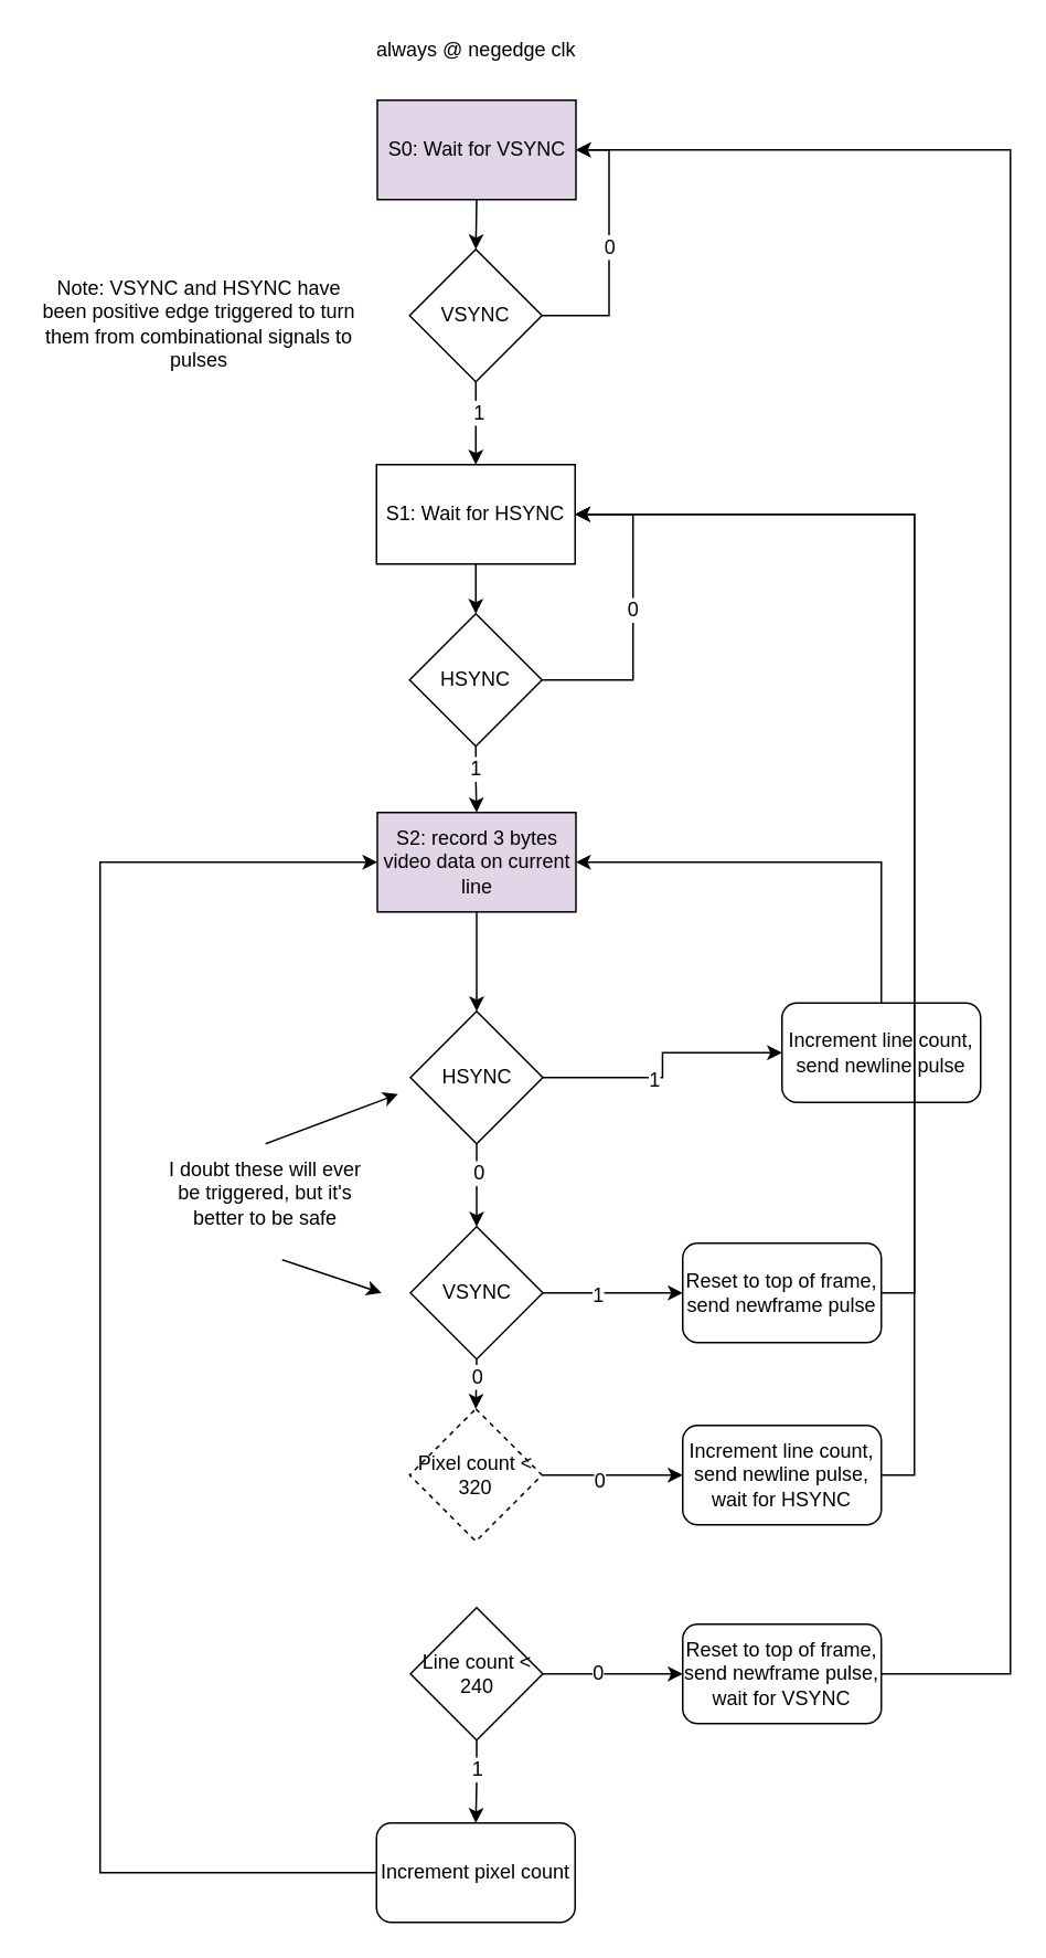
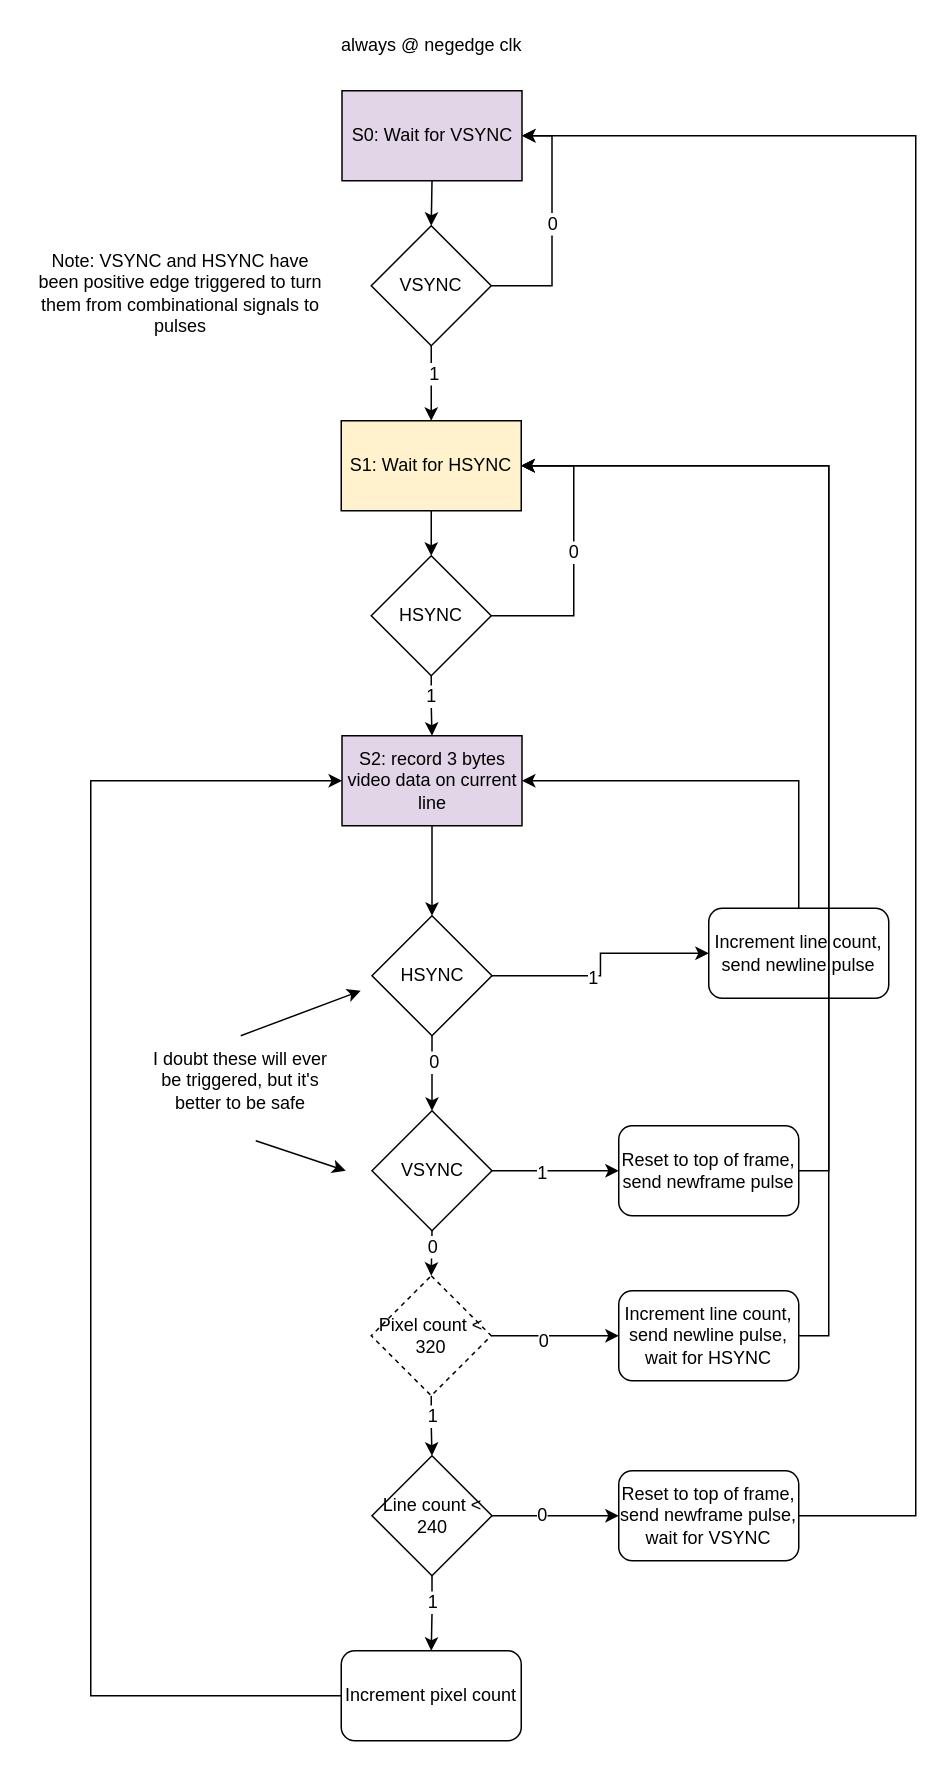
  <mxCell id="0" />
  <mxCell id="1" parent="0" />
  <mxCell id="2" style="edgeStyle=orthogonalEdgeStyle;rounded=0;orthogonalLoop=1;jettySize=auto;html=1;exitX=0.5;exitY=1;exitDx=0;exitDy=0;entryX=0.5;entryY=0;entryDx=0;entryDy=0;" edge="1" parent="1" source="3" target="13"><mxGeometry relative="1" as="geometry" /></mxCell>
  <mxCell id="3" value="S0: Wait for VSYNC" style="rounded=0;whiteSpace=wrap;html=1;fillColor=#e1d5e7;" vertex="1" parent="1"><mxGeometry x="227.5" y="60" width="120" height="60" as="geometry" /></mxCell>
  <mxCell id="4" style="edgeStyle=orthogonalEdgeStyle;rounded=0;orthogonalLoop=1;jettySize=auto;html=1;exitX=0.5;exitY=1;exitDx=0;exitDy=0;entryX=0.5;entryY=0;entryDx=0;entryDy=0;" edge="1" parent="1" source="5" target="18"><mxGeometry relative="1" as="geometry" /></mxCell>
- <mxCell id="5" value="S1: Wait for HSYNC" style="rounded=0;whiteSpace=wrap;html=1;" vertex="1" parent="1"><mxGeometry x="227" y="280" width="120" height="60" as="geometry" /></mxCell>
+ <mxCell id="5" value="S1: Wait for HSYNC" style="rounded=0;whiteSpace=wrap;html=1;fillColor=#fff2cc;" vertex="1" parent="1"><mxGeometry x="227" y="280" width="120" height="60" as="geometry" /></mxCell>
  <mxCell id="6" style="edgeStyle=orthogonalEdgeStyle;rounded=0;orthogonalLoop=1;jettySize=auto;html=1;entryX=0.5;entryY=0;entryDx=0;entryDy=0;exitX=0.5;exitY=1;exitDx=0;exitDy=0;" edge="1" parent="1" source="7" target="23"><mxGeometry relative="1" as="geometry"><mxPoint x="292" y="450" as="sourcePoint" /></mxGeometry></mxCell>
  <mxCell id="7" value="S2: record 3 bytes video data on current line" style="rounded=0;whiteSpace=wrap;html=1;fillColor=#e1d5e7;" vertex="1" parent="1"><mxGeometry x="227.5" y="490" width="120" height="60" as="geometry" /></mxCell>
  <mxCell id="8" value="&lt;div&gt;always @ negedge clk&lt;/div&gt;" style="text;html=1;strokeColor=none;fillColor=none;align=center;verticalAlign=middle;whiteSpace=wrap;rounded=0;" vertex="1" parent="1"><mxGeometry x="190" y="20" width="195" height="20" as="geometry" /></mxCell>
  <mxCell id="9" style="edgeStyle=orthogonalEdgeStyle;rounded=0;orthogonalLoop=1;jettySize=auto;html=1;exitX=1;exitY=0.5;exitDx=0;exitDy=0;entryX=1;entryY=0.5;entryDx=0;entryDy=0;" edge="1" parent="1" source="13" target="3"><mxGeometry relative="1" as="geometry" /></mxCell>
  <mxCell id="10" value="0" style="text;html=1;align=center;verticalAlign=middle;resizable=0;points=[];labelBackgroundColor=#ffffff;" vertex="1" connectable="0" parent="9"><mxGeometry x="0.017" relative="1" as="geometry"><mxPoint as="offset" /></mxGeometry></mxCell>
  <mxCell id="11" style="edgeStyle=orthogonalEdgeStyle;rounded=0;orthogonalLoop=1;jettySize=auto;html=1;exitX=0.5;exitY=1;exitDx=0;exitDy=0;entryX=0.5;entryY=0;entryDx=0;entryDy=0;" edge="1" parent="1" source="13" target="5"><mxGeometry relative="1" as="geometry" /></mxCell>
  <mxCell id="12" value="1" style="text;html=1;align=center;verticalAlign=middle;resizable=0;points=[];labelBackgroundColor=#ffffff;" vertex="1" connectable="0" parent="11"><mxGeometry x="-0.293" y="1" relative="1" as="geometry"><mxPoint as="offset" /></mxGeometry></mxCell>
  <mxCell id="13" value="VSYNC" style="rhombus;whiteSpace=wrap;html=1;" vertex="1" parent="1"><mxGeometry x="247" y="150" width="80" height="80" as="geometry" /></mxCell>
  <mxCell id="14" style="edgeStyle=orthogonalEdgeStyle;rounded=0;orthogonalLoop=1;jettySize=auto;html=1;exitX=0.5;exitY=1;exitDx=0;exitDy=0;entryX=0.5;entryY=0;entryDx=0;entryDy=0;" edge="1" parent="1" source="18" target="7"><mxGeometry relative="1" as="geometry" /></mxCell>
  <mxCell id="15" value="1" style="text;html=1;align=center;verticalAlign=middle;resizable=0;points=[];labelBackgroundColor=#ffffff;" vertex="1" connectable="0" parent="14"><mxGeometry x="-0.358" y="-1" relative="1" as="geometry"><mxPoint as="offset" /></mxGeometry></mxCell>
  <mxCell id="16" style="edgeStyle=orthogonalEdgeStyle;rounded=0;orthogonalLoop=1;jettySize=auto;html=1;exitX=1;exitY=0.5;exitDx=0;exitDy=0;entryX=1;entryY=0.5;entryDx=0;entryDy=0;" edge="1" parent="1" source="18" target="5"><mxGeometry relative="1" as="geometry"><Array as="points"><mxPoint x="382" y="410" /><mxPoint x="382" y="310" /></Array></mxGeometry></mxCell>
  <mxCell id="17" value="0" style="text;html=1;align=center;verticalAlign=middle;resizable=0;points=[];labelBackgroundColor=#ffffff;" vertex="1" connectable="0" parent="16"><mxGeometry x="0.03" y="1" relative="1" as="geometry"><mxPoint as="offset" /></mxGeometry></mxCell>
  <mxCell id="18" value="HSYNC" style="rhombus;whiteSpace=wrap;html=1;" vertex="1" parent="1"><mxGeometry x="247" y="370" width="80" height="80" as="geometry" /></mxCell>
  <mxCell id="19" style="edgeStyle=orthogonalEdgeStyle;rounded=0;orthogonalLoop=1;jettySize=auto;html=1;exitX=1;exitY=0.5;exitDx=0;exitDy=0;entryX=0;entryY=0.5;entryDx=0;entryDy=0;" edge="1" parent="1" source="23" target="25"><mxGeometry relative="1" as="geometry" /></mxCell>
  <mxCell id="20" value="1" style="text;html=1;align=center;verticalAlign=middle;resizable=0;points=[];labelBackgroundColor=#ffffff;" vertex="1" connectable="0" parent="19"><mxGeometry x="-0.164" y="-1" relative="1" as="geometry"><mxPoint as="offset" /></mxGeometry></mxCell>
  <mxCell id="21" style="edgeStyle=orthogonalEdgeStyle;rounded=0;orthogonalLoop=1;jettySize=auto;html=1;exitX=0.5;exitY=1;exitDx=0;exitDy=0;entryX=0.5;entryY=0;entryDx=0;entryDy=0;" edge="1" parent="1" source="23" target="30"><mxGeometry relative="1" as="geometry" /></mxCell>
  <mxCell id="22" value="0" style="text;html=1;align=center;verticalAlign=middle;resizable=0;points=[];labelBackgroundColor=#ffffff;" vertex="1" connectable="0" parent="21"><mxGeometry x="-0.322" y="1" relative="1" as="geometry"><mxPoint as="offset" /></mxGeometry></mxCell>
  <mxCell id="23" value="HSYNC" style="rhombus;whiteSpace=wrap;html=1;rounded=0;" vertex="1" parent="1"><mxGeometry x="247.5" y="610" width="80" height="80" as="geometry" /></mxCell>
  <mxCell id="24" style="edgeStyle=orthogonalEdgeStyle;rounded=0;orthogonalLoop=1;jettySize=auto;html=1;exitX=0.5;exitY=0;exitDx=0;exitDy=0;entryX=1;entryY=0.5;entryDx=0;entryDy=0;" edge="1" parent="1" source="25" target="7"><mxGeometry relative="1" as="geometry" /></mxCell>
  <mxCell id="25" value="Increment line count, send newline pulse" style="rounded=1;whiteSpace=wrap;html=1;" vertex="1" parent="1"><mxGeometry x="472" y="605" width="120" height="60" as="geometry" /></mxCell>
  <mxCell id="26" style="edgeStyle=orthogonalEdgeStyle;rounded=0;orthogonalLoop=1;jettySize=auto;html=1;exitX=1;exitY=0.5;exitDx=0;exitDy=0;entryX=0;entryY=0.5;entryDx=0;entryDy=0;" edge="1" parent="1" source="30" target="32"><mxGeometry relative="1" as="geometry" /></mxCell>
  <mxCell id="27" value="1" style="text;html=1;align=center;verticalAlign=middle;resizable=0;points=[];labelBackgroundColor=#ffffff;" vertex="1" connectable="0" parent="26"><mxGeometry x="-0.211" y="-1" relative="1" as="geometry"><mxPoint as="offset" /></mxGeometry></mxCell>
  <mxCell id="28" style="edgeStyle=orthogonalEdgeStyle;rounded=0;orthogonalLoop=1;jettySize=auto;html=1;exitX=0.5;exitY=1;exitDx=0;exitDy=0;entryX=0.5;entryY=0;entryDx=0;entryDy=0;" edge="1" parent="1" source="30" target="39"><mxGeometry relative="1" as="geometry" /></mxCell>
  <mxCell id="29" value="0" style="text;html=1;align=center;verticalAlign=middle;resizable=0;points=[];labelBackgroundColor=#ffffff;" vertex="1" connectable="0" parent="28"><mxGeometry x="-0.286" relative="1" as="geometry"><mxPoint as="offset" /></mxGeometry></mxCell>
  <mxCell id="30" value="VSYNC" style="rhombus;whiteSpace=wrap;html=1;rounded=0;" vertex="1" parent="1"><mxGeometry x="247.5" y="740" width="80" height="80" as="geometry" /></mxCell>
  <mxCell id="31" style="edgeStyle=orthogonalEdgeStyle;rounded=0;orthogonalLoop=1;jettySize=auto;html=1;exitX=1;exitY=0.5;exitDx=0;exitDy=0;entryX=1;entryY=0.5;entryDx=0;entryDy=0;" edge="1" parent="1" source="32" target="5"><mxGeometry relative="1" as="geometry" /></mxCell>
  <mxCell id="32" value="Reset to top of frame, send newframe pulse" style="rounded=1;whiteSpace=wrap;html=1;" vertex="1" parent="1"><mxGeometry x="412" y="750" width="120" height="60" as="geometry" /></mxCell>
  <mxCell id="33" style="edgeStyle=orthogonalEdgeStyle;rounded=0;orthogonalLoop=1;jettySize=auto;html=1;exitX=0;exitY=0.5;exitDx=0;exitDy=0;entryX=0;entryY=0.5;entryDx=0;entryDy=0;" edge="1" parent="1" source="34" target="7"><mxGeometry relative="1" as="geometry"><Array as="points"><mxPoint x="60" y="1130" /><mxPoint x="60" y="520" /></Array></mxGeometry></mxCell>
  <mxCell id="34" value="Increment pixel count" style="rounded=1;whiteSpace=wrap;html=1;" vertex="1" parent="1"><mxGeometry x="227" y="1100" width="120" height="60" as="geometry" /></mxCell>
+ <mxCell id="35" style="edgeStyle=orthogonalEdgeStyle;rounded=0;orthogonalLoop=1;jettySize=auto;html=1;exitX=0.5;exitY=1;exitDx=0;exitDy=0;entryX=0.5;entryY=0;entryDx=0;entryDy=0;" edge="1" parent="1" source="39" target="44"><mxGeometry relative="1" as="geometry" /></mxCell>
+ <mxCell id="36" value="1" style="text;html=1;align=center;verticalAlign=middle;resizable=0;points=[];labelBackgroundColor=#ffffff;" vertex="1" connectable="0" parent="35"><mxGeometry x="-0.352" relative="1" as="geometry"><mxPoint as="offset" /></mxGeometry></mxCell>
  <mxCell id="37" style="edgeStyle=orthogonalEdgeStyle;rounded=0;orthogonalLoop=1;jettySize=auto;html=1;exitX=1;exitY=0.5;exitDx=0;exitDy=0;entryX=0;entryY=0.5;entryDx=0;entryDy=0;" edge="1" parent="1" source="39" target="46"><mxGeometry relative="1" as="geometry" /></mxCell>
  <mxCell id="38" value="0" style="text;html=1;align=center;verticalAlign=middle;resizable=0;points=[];labelBackgroundColor=#ffffff;" vertex="1" connectable="0" parent="37"><mxGeometry x="-0.204" y="-3" relative="1" as="geometry"><mxPoint as="offset" /></mxGeometry></mxCell>
  <mxCell id="39" value="Pixel count &amp;lt; 320" style="rhombus;whiteSpace=wrap;html=1;rounded=0;dashed=1;" vertex="1" parent="1"><mxGeometry x="247" y="850" width="80" height="80" as="geometry" /></mxCell>
  <mxCell id="40" style="edgeStyle=orthogonalEdgeStyle;rounded=0;orthogonalLoop=1;jettySize=auto;html=1;exitX=0.5;exitY=1;exitDx=0;exitDy=0;entryX=0.5;entryY=0;entryDx=0;entryDy=0;" edge="1" parent="1" source="44" target="34"><mxGeometry relative="1" as="geometry" /></mxCell>
  <mxCell id="41" value="1" style="text;html=1;align=center;verticalAlign=middle;resizable=0;points=[];labelBackgroundColor=#ffffff;" vertex="1" connectable="0" parent="40"><mxGeometry x="0.001" y="-8" relative="1" as="geometry"><mxPoint as="offset" /></mxGeometry></mxCell>
  <mxCell id="42" style="edgeStyle=orthogonalEdgeStyle;rounded=0;orthogonalLoop=1;jettySize=auto;html=1;exitX=1;exitY=0.5;exitDx=0;exitDy=0;entryX=0;entryY=0.5;entryDx=0;entryDy=0;" edge="1" parent="1" source="44" target="48"><mxGeometry relative="1" as="geometry"><Array as="points"><mxPoint x="360" y="1010" /><mxPoint x="360" y="1010" /></Array></mxGeometry></mxCell>
  <mxCell id="43" value="0" style="text;html=1;align=center;verticalAlign=middle;resizable=0;points=[];labelBackgroundColor=#ffffff;" vertex="1" connectable="0" parent="42"><mxGeometry x="-0.211" y="1" relative="1" as="geometry"><mxPoint as="offset" /></mxGeometry></mxCell>
  <mxCell id="44" value="Line count &amp;lt; 240" style="rhombus;whiteSpace=wrap;html=1;rounded=0;" vertex="1" parent="1"><mxGeometry x="247.5" y="970" width="80" height="80" as="geometry" /></mxCell>
  <mxCell id="45" style="edgeStyle=orthogonalEdgeStyle;rounded=0;orthogonalLoop=1;jettySize=auto;html=1;exitX=1;exitY=0.5;exitDx=0;exitDy=0;entryX=1;entryY=0.5;entryDx=0;entryDy=0;" edge="1" parent="1" source="46" target="5"><mxGeometry relative="1" as="geometry" /></mxCell>
  <mxCell id="46" value="Increment line count, send newline pulse, wait for HSYNC" style="rounded=1;whiteSpace=wrap;html=1;" vertex="1" parent="1"><mxGeometry x="412" y="860" width="120" height="60" as="geometry" /></mxCell>
  <mxCell id="47" style="edgeStyle=orthogonalEdgeStyle;rounded=0;orthogonalLoop=1;jettySize=auto;html=1;exitX=1;exitY=0.5;exitDx=0;exitDy=0;entryX=1;entryY=0.5;entryDx=0;entryDy=0;" edge="1" parent="1" source="48" target="3"><mxGeometry relative="1" as="geometry"><Array as="points"><mxPoint x="610" y="1010" /><mxPoint x="610" y="90" /></Array></mxGeometry></mxCell>
  <mxCell id="48" value="&lt;div&gt;Reset to top of frame, send newframe pulse,&lt;/div&gt;&lt;div&gt;wait for VSYNC&lt;br&gt;&lt;/div&gt;" style="rounded=1;whiteSpace=wrap;html=1;" vertex="1" parent="1"><mxGeometry x="412" y="980" width="120" height="60" as="geometry" /></mxCell>
  <mxCell id="49" value="I doubt these will ever be triggered, but it's better to be safe" style="text;html=1;strokeColor=none;fillColor=none;align=center;verticalAlign=middle;whiteSpace=wrap;rounded=0;" vertex="1" parent="1"><mxGeometry x="100" y="710" width="120" height="20" as="geometry" /></mxCell>
  <mxCell id="50" value="" style="endArrow=classic;html=1;" edge="1" parent="1"><mxGeometry width="50" height="50" relative="1" as="geometry"><mxPoint x="160" y="690" as="sourcePoint" /><mxPoint x="240" y="660" as="targetPoint" /></mxGeometry></mxCell>
  <mxCell id="51" value="" style="endArrow=classic;html=1;" edge="1" parent="1"><mxGeometry width="50" height="50" relative="1" as="geometry"><mxPoint x="170" y="760" as="sourcePoint" /><mxPoint x="230" y="780" as="targetPoint" /></mxGeometry></mxCell>
  <mxCell id="52" value="Note: VSYNC and HSYNC have been positive edge triggered to turn them from combinational signals to pulses" style="text;html=1;strokeColor=none;fillColor=none;align=center;verticalAlign=middle;whiteSpace=wrap;rounded=0;" vertex="1" parent="1"><mxGeometry x="20" y="160" width="200" height="70" as="geometry" /></mxCell>
